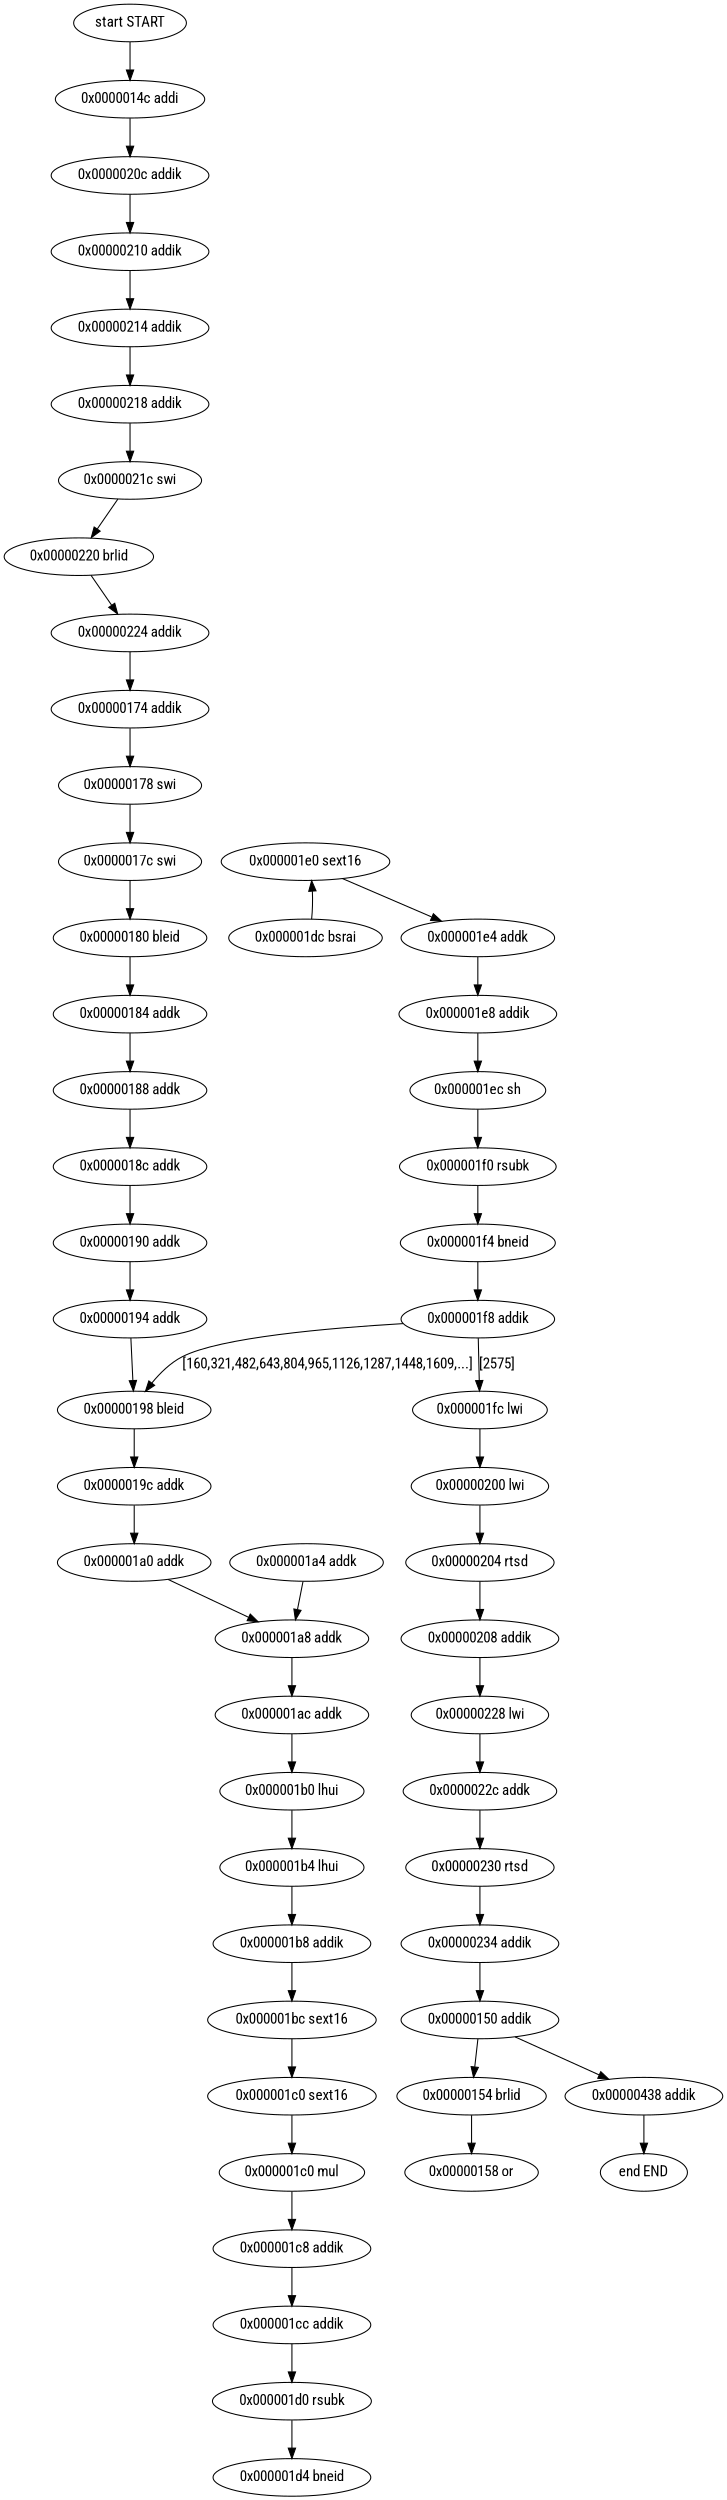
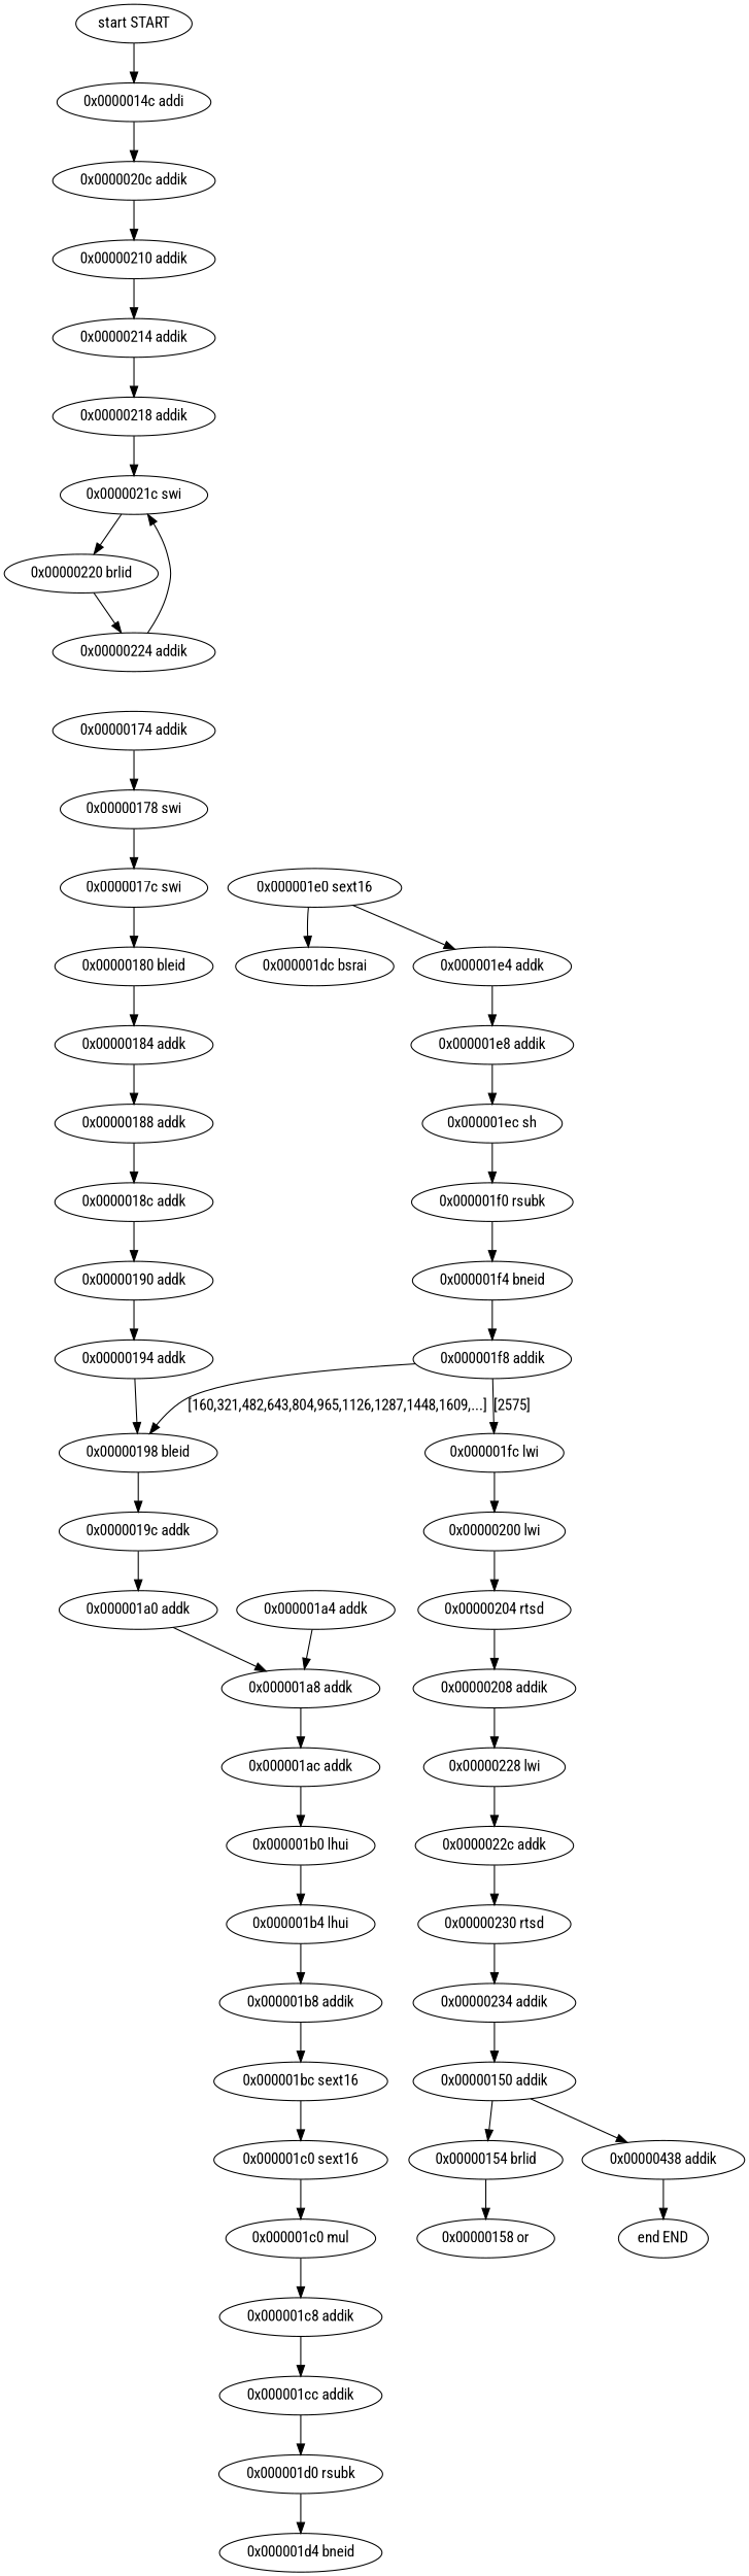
  strict digraph {
    fontname="Roboto Condensed"
    node [fontname="Roboto Condensed"]
    edge [fontname="Roboto Condensed"]
    n1 [label="start START"]
    n2 [label="0x0000014c addi"]
    n3 [label="0x0000020c addik"]
    n4 [label="0x00000210 addik"]
    n5 [label="0x00000214 addik"]
    n6 [label="0x00000218 addik"]
    n7 [label="0x0000021c swi"]
    n8 [label="0x00000220 brlid"]
    n9 [label="0x00000224 addik"]
    n10 [label="0x00000174 addik"]
    n11 [label="0x00000178 swi"]
    n12 [label="0x0000017c swi"]
    n13 [label="0x00000180 bleid"]
    n14 [label="0x00000184 addk"]
    n15 [label="0x00000188 addk"]
    n16 [label="0x0000018c addk"]
    n17 [label="0x00000190 addk"]
    n18 [label="0x00000194 addk"]
    n19 [label="0x00000198 bleid"]
    n20 [label="0x0000019c addk"]
    n21 [label="0x000001a0 addk"]
    n22 [label="0x000001a8 addk"]
    n23 [label="0x000001a4 addk"]
    n24 [label="0x000001ac addk"]
    n25 [label="0x000001b0 lhui"]
    n26 [label="0x000001b4 lhui"]
    n27 [label="0x000001b8 addik"]
    n28 [label="0x000001bc sext16"]
    n29 [label="0x000001c0 sext16"]
    n30 [label="0x000001c0 mul"]
    n31 [label="0x000001c8 addik"]
    n32 [label="0x000001cc addik"]
    n33 [label="0x000001d0 rsubk"]
    n34 [label="0x000001d4 bneid"]
    n35 [label="0x000001dc bsrai"]
    n36 [label="0x000001e0 sext16"]
    n37 [label="0x000001e4 addk"]
    n38 [label="0x000001e8 addik"]
    n39 [label="0x000001ec sh"]
    n40 [label="0x000001f0 rsubk"]
    n41 [label="0x000001f4 bneid"]
    n42 [label="0x000001f8 addik"]
    n43 [label="0x000001fc lwi"]
    n44 [label="0x00000200 lwi"]
    n45 [label="0x00000204 rtsd"]
    n46 [label="0x00000208 addik"]
    n47 [label="0x00000228 lwi"]
    n48 [label="0x0000022c addk"]
    n49 [label="0x00000230 rtsd"]
    n50 [label="0x00000234 addik"]
    n51 [label="0x00000150 addik"]
    n52 [label="0x00000154 brlid"]
    n53 [label="0x00000438 addik"]
    n54 [label="0x00000158 or"]
    n55 [label="end END"]
    n1 -> n2
    n2 -> n3
    n3 -> n4
    n4 -> n5
    n5 -> n6
    n6 -> n7
    n7 -> n8
    n8 -> n9
-   n9 -> n10
+   n9 -> n7
    n10 -> n11
    n11 -> n12
    n12 -> n13
    n13 -> n14
    n14 -> n15
    n15 -> n16
    n16 -> n17
    n17 -> n18
    n18 -> n19
    n19 -> n20
    n20 -> n21
    n21 -> n22
    n22 -> n24
    n23 -> n22
    n24 -> n25
    n25 -> n26
    n26 -> n27
    n27 -> n28
    n28 -> n29
    n29 -> n30
    n30 -> n31
    n31 -> n32
    n32 -> n33
    n33 -> n34
-   n35 -> n36
+   n36 -> n35
    n36 -> n37
    n37 -> n38
    n38 -> n39
    n39 -> n40
    n40 -> n41
    n41 -> n42
    n42 -> n19 [label="[160,321,482,643,804,965,1126,1287,1448,1609,...]"]
    n42 -> n43 [label="[2575]"]
    n43 -> n44
    n44 -> n45
    n45 -> n46
    n46 -> n47
    n47 -> n48
    n48 -> n49
    n49 -> n50
    n50 -> n51
    n51 -> n52
    n51 -> n53
    n52 -> n54
    n53 -> n55
  }
